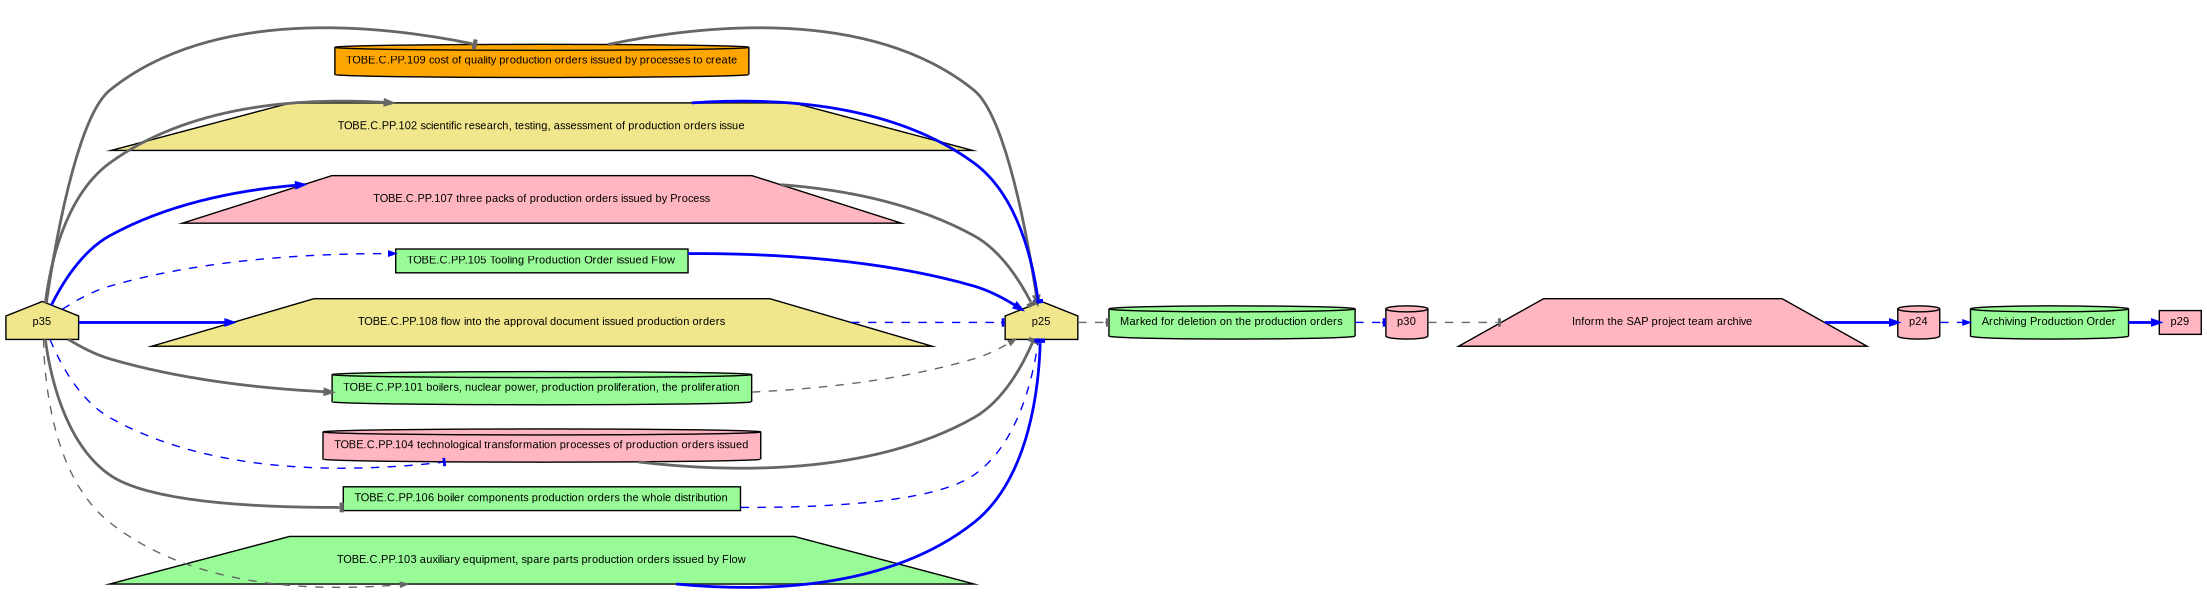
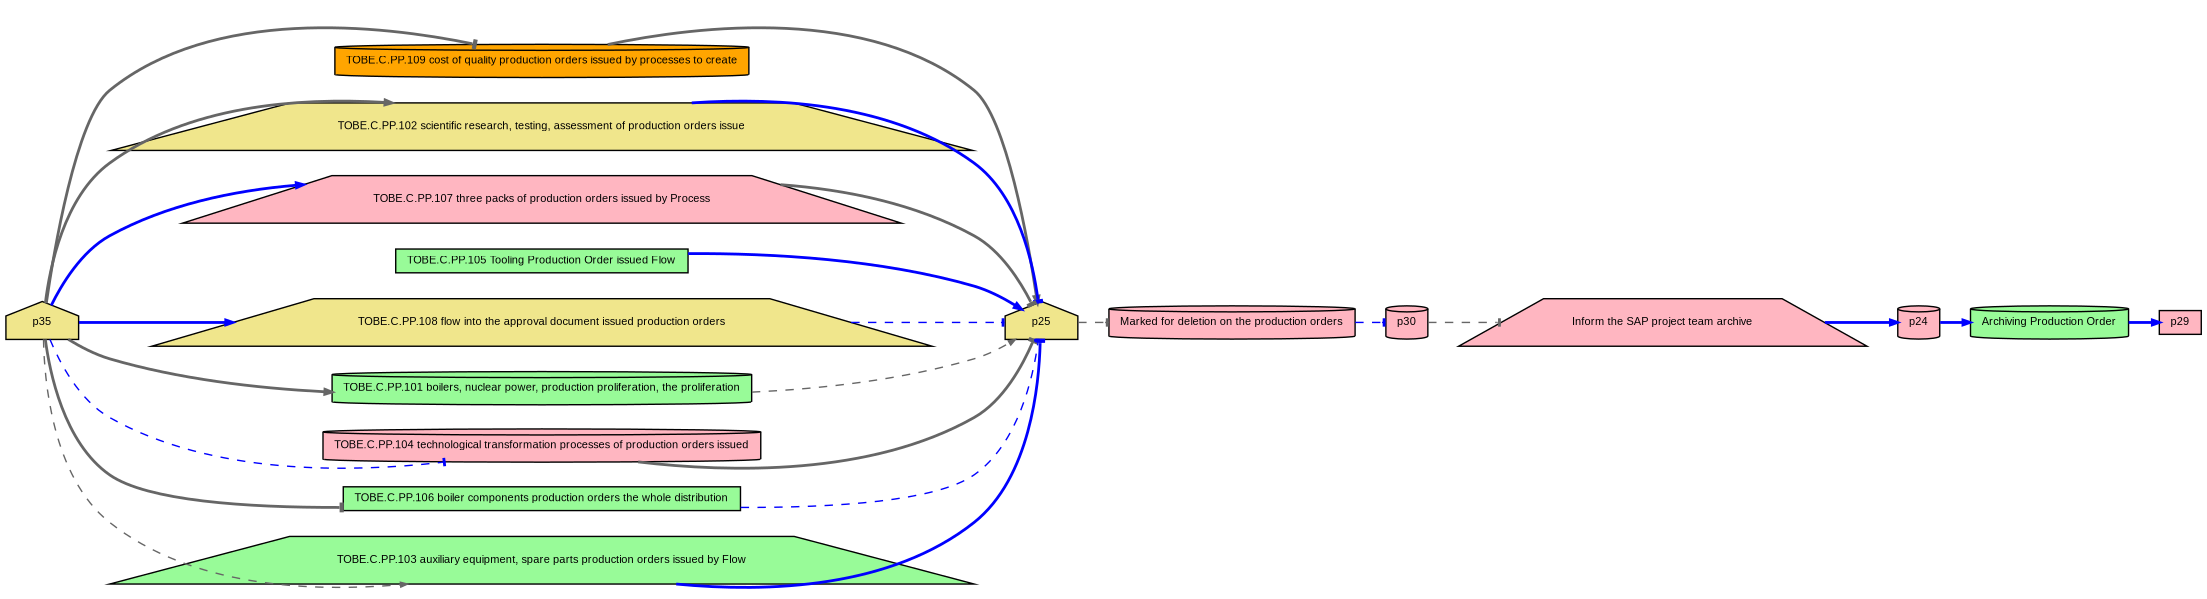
  digraph {
    fontname=Arial
    fontsize=8
    rankdir=LR
    ranksep=.3
    remincross=true
    node [fillcolor=palegreen fontname=Arial fontsize=8 shape=cylinder style=filled]
    edge [arrowhead=normal arrowsize=0.5 color=blue style=bold]
    n1 [height=.2 label="Archiving Production Order" width=.2]
    n2 [fillcolor=lightpink height=.2 label=p29 shape=box width=.2]
    n3 [fillcolor=orange height=.2 label="TOBE.C.PP.109 cost of quality production orders issued by processes to create" width=.2]
    n4 [fillcolor=khaki height=.2 label=p25 shape=house width=.2]
-   n5 [height=.2 label="Marked for deletion on the production orders" width=.2]
+   n5 [fillcolor=lightpink height=.2 label="Marked for deletion on the production orders" width=.2]
    n6 [fillcolor=khaki height=.2 label="TOBE.C.PP.102 scientific research, testing, assessment of production orders issue" shape=trapezium width=.2]
    n7 [fillcolor=lightpink height=.2 label="TOBE.C.PP.107 three packs of production orders issued by Process" shape=trapezium width=.2]
    n8 [fillcolor=lightpink height=.2 label="Inform the SAP project team archive" shape=trapezium width=.2]
    n9 [fillcolor=lightpink height=.2 label=p24 width=.2]
    n10 [height=.2 label="TOBE.C.PP.105 Tooling Production Order issued Flow" shape=box width=.2]
    n11 [fillcolor=khaki height=.2 label="TOBE.C.PP.108 flow into the approval document issued production orders" shape=trapezium width=.2]
    n12 [height=.2 label="TOBE.C.PP.101 boilers, nuclear power, production proliferation, the proliferation" width=.2]
    n13 [fillcolor=lightpink height=.2 label=p30 width=.2]
    n14 [fillcolor=lightpink height=.2 label="TOBE.C.PP.104 technological transformation processes of production orders issued" width=.2]
    n15 [height=.2 label="TOBE.C.PP.106 boiler components production orders the whole distribution" shape=box width=.2]
    n16 [height=.2 label="TOBE.C.PP.103 auxiliary equipment, spare parts production orders issued by Flow" shape=trapezium width=.2]
    n17 [fillcolor=khaki height=.2 label=p35 shape=house width=.2]
    n1 -> n2
    n3 -> n4 [color=gray40]
    n4 -> n5 [arrowhead=tee color=gray40 style=dashed]
    n5 -> n13 [arrowhead=tee style=dashed]
    n6 -> n4 [arrowhead=tee]
    n7 -> n4 [arrowhead=tee color=gray40]
    n8 -> n9
-   n9 -> n1 [style=dashed]
+   n9 -> n1
    n10 -> n4
    n11 -> n4 [arrowhead=tee style=dashed]
    n12 -> n4 [color=gray40 style=dashed]
    n13 -> n8 [arrowhead=tee color=gray40 style=dashed]
    n14 -> n4 [arrowhead=tee color=gray40]
    n15 -> n4 [arrowhead=tee style=dashed]
    n16 -> n4 [arrowhead=tee]
    n17 -> n3 [arrowhead=tee color=gray40]
    n17 -> n6 [color=gray40]
    n17 -> n7
-   n17 -> n10 [style=dashed]
    n17 -> n11
    n17 -> n12 [color=gray40]
    n17 -> n14 [arrowhead=tee style=dashed]
    n17 -> n15 [arrowhead=tee color=gray40]
    n17 -> n16 [color=gray40 style=dashed]
  }
